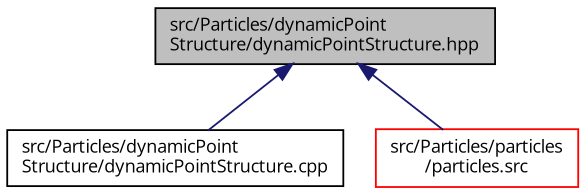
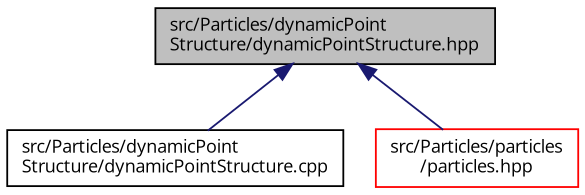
  digraph {
    fontname="Open Sans"
    node [color=black fillcolor=white fontname="Open Sans" fontsize=10 shape=record style=filled]
    edge [color=midnightblue dir=back fontname="Open Sans" fontsize=10 labelfontname=Helvetica labelfontsize=10 style=solid]
    n1 [fillcolor=grey75 fontcolor=black height=0.2 label="src/Particles/dynamicPoint\lStructure/dynamicPointStructure.hpp" width=0.4]
    n2 [height=0.2 label="src/Particles/dynamicPoint\lStructure/dynamicPointStructure.cpp" width=0.4]
-   n3 [color=red height=0.2 label="src/Particles/particles\l/particles.src" width=0.4]
+   n3 [color=red height=0.2 label="src/Particles/particles\l/particles.hpp" width=0.4]
    n1 -> n2
    n1 -> n3
  }
